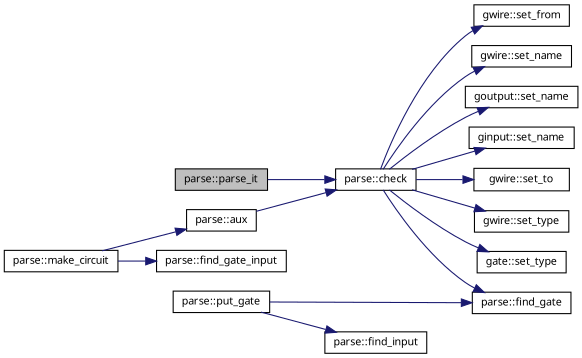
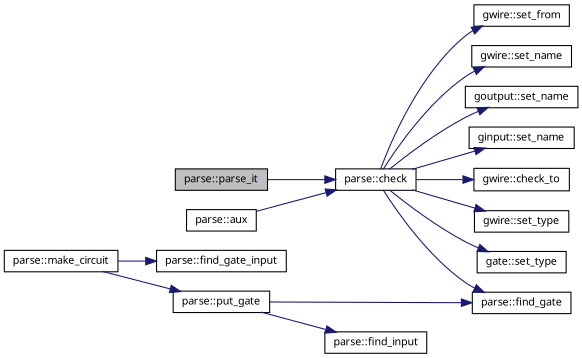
  digraph {
    rankdir=LR
    node [color=black fillcolor=white fontname="FreeSans.ttf" fontsize=10 shape=record style=filled]
    edge [color=midnightblue fontname="FreeSans.ttf" fontsize=10 labelfontname="FreeSans.ttf" labelfontsize=10 style=solid]
    n1 [fillcolor=grey75 fontcolor=black height=0.2 label="parse::parse_it" width=0.4]
    n2 [height=0.2 label="parse::check" width=0.4]
    n3 [height=0.2 label="gwire::set_from" width=0.4]
    n4 [height=0.2 label="gwire::set_name" width=0.4]
    n5 [height=0.2 label="goutput::set_name" width=0.4]
    n6 [height=0.2 label="ginput::set_name" width=0.4]
-   n7 [height=0.2 label="gwire::set_to" width=0.4]
+   n7 [height=0.2 label="gwire::check_to" width=0.4]
    n8 [height=0.2 label="gwire::set_type" width=0.4]
    n9 [height=0.2 label="gate::set_type" width=0.4]
    n10 [height=0.2 label="parse::find_gate" width=0.4]
    n11 [height=0.2 label="parse::make_circuit" width=0.4]
    n12 [height=0.2 label="parse::aux" width=0.4]
    n13 [height=0.2 label="parse::find_gate_input" width=0.4]
    n14 [height=0.2 label="parse::put_gate" width=0.4]
    n15 [height=0.2 label="parse::find_input" width=0.4]
    n1 -> n2
    n2 -> n3
    n2 -> n4
    n2 -> n5
    n2 -> n6
    n2 -> n7
    n2 -> n8
    n2 -> n9
    n2 -> n10
-   n11 -> n12
+   n11 -> n14
    n11 -> n13
    n12 -> n2
    n14 -> n10
    n14 -> n15
  }
